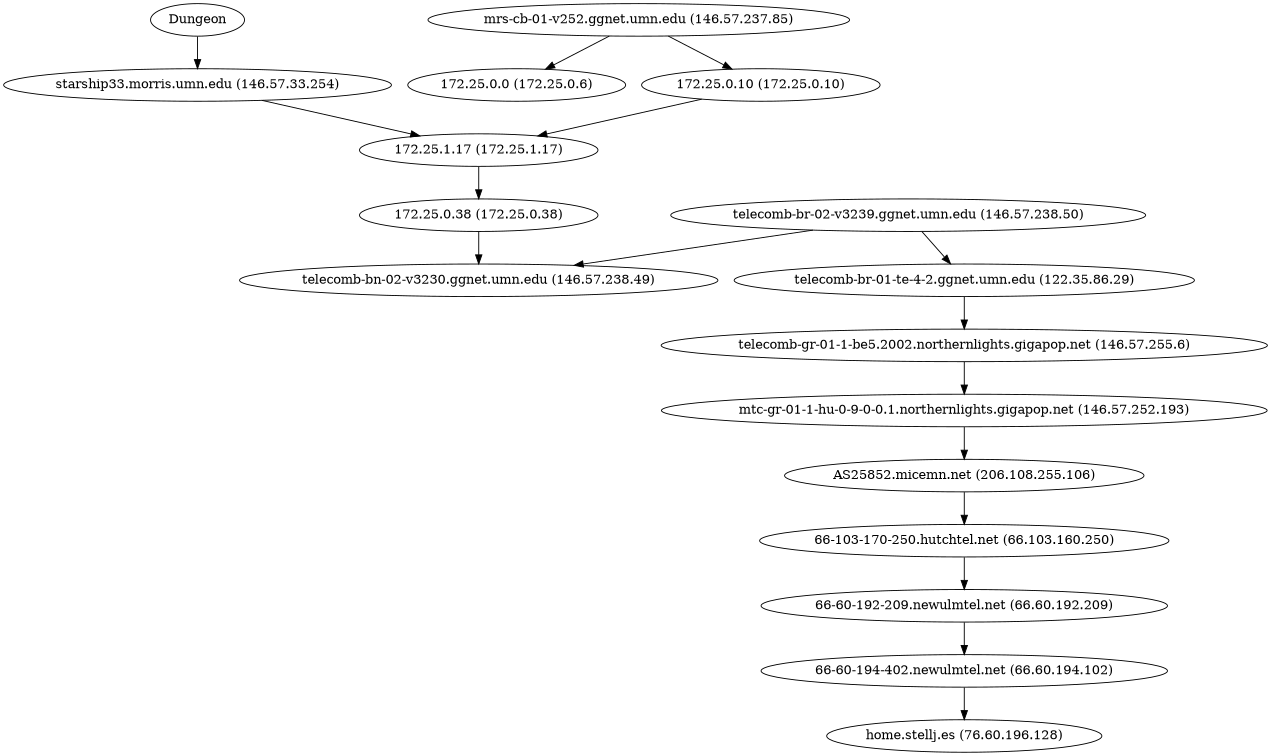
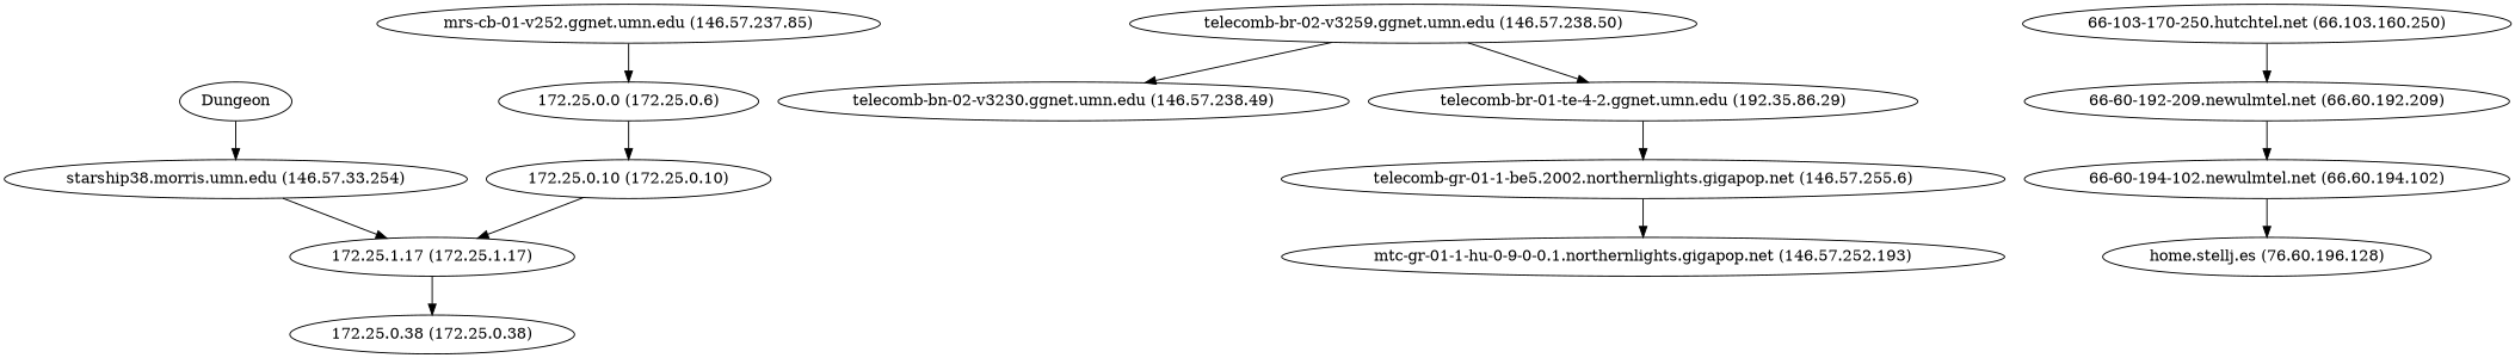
  digraph {
    Dungeon
-   "starship33.morris.umn.edu (146.57.33.254)"
+   "starship33.morris.umn.edu (146.57.33.254)" [label="starship38.morris.umn.edu (146.57.33.254)"]
    "172.25.1.17 (172.25.1.17)"
    n4 [label="172.25.0.0 (172.25.0.6)"]
    "mrs-cb-01-v252.ggnet.umn.edu (146.57.237.85)"
    "172.25.0.10 (172.25.0.10)"
    "172.25.0.38 (172.25.0.38)"
    "telecomb-bn-02-v3230.ggnet.umn.edu (146.57.238.49)"
-   "telecomb-br-02-v3239.ggnet.umn.edu (146.57.238.50)"
-   "telecomb-br-01-te-4-2.ggnet.umn.edu (192.35.86.29)" [label="telecomb-br-01-te-4-2.ggnet.umn.edu (122.35.86.29)"]
+   "telecomb-br-02-v3239.ggnet.umn.edu (146.57.238.50)" [label="telecomb-br-02-v3259.ggnet.umn.edu (146.57.238.50)"]
+   "telecomb-br-01-te-4-2.ggnet.umn.edu (192.35.86.29)"
    "telecomb-gr-01-1-be5.2002.northernlights.gigapop.net (146.57.255.6)"
    "mtc-gr-01-1-hu-0-9-0-0.1.northernlights.gigapop.net (146.57.252.193)"
-   "AS25852.micemn.net (206.108.255.106)"
    n14 [label="66-103-170-250.hutchtel.net (66.103.160.250)"]
    "66-60-192-209.newulmtel.net (66.60.192.209)"
-   "66-60-194-102.newulmtel.net (66.60.194.102)" [label="66-60-194-402.newulmtel.net (66.60.194.102)"]
+   "66-60-194-102.newulmtel.net (66.60.194.102)"
    n17 [label="home.stellj.es (76.60.196.128)"]
    Dungeon -> "starship33.morris.umn.edu (146.57.33.254)"
    "starship33.morris.umn.edu (146.57.33.254)" -> "172.25.1.17 (172.25.1.17)"
    "172.25.1.17 (172.25.1.17)" -> "172.25.0.38 (172.25.0.38)"
-   "mrs-cb-01-v252.ggnet.umn.edu (146.57.237.85)" -> "172.25.0.10 (172.25.0.10)"
+   n4 -> "172.25.0.10 (172.25.0.10)"
    "mrs-cb-01-v252.ggnet.umn.edu (146.57.237.85)" -> n4
    "172.25.0.10 (172.25.0.10)" -> "172.25.1.17 (172.25.1.17)"
-   "172.25.0.38 (172.25.0.38)" -> "telecomb-bn-02-v3230.ggnet.umn.edu (146.57.238.49)"
    "telecomb-br-02-v3239.ggnet.umn.edu (146.57.238.50)" -> "telecomb-bn-02-v3230.ggnet.umn.edu (146.57.238.49)"
    "telecomb-br-02-v3239.ggnet.umn.edu (146.57.238.50)" -> "telecomb-br-01-te-4-2.ggnet.umn.edu (192.35.86.29)"
    "telecomb-br-01-te-4-2.ggnet.umn.edu (192.35.86.29)" -> "telecomb-gr-01-1-be5.2002.northernlights.gigapop.net (146.57.255.6)"
    "telecomb-gr-01-1-be5.2002.northernlights.gigapop.net (146.57.255.6)" -> "mtc-gr-01-1-hu-0-9-0-0.1.northernlights.gigapop.net (146.57.252.193)"
-   "mtc-gr-01-1-hu-0-9-0-0.1.northernlights.gigapop.net (146.57.252.193)" -> "AS25852.micemn.net (206.108.255.106)"
-   "AS25852.micemn.net (206.108.255.106)" -> n14
    n14 -> "66-60-192-209.newulmtel.net (66.60.192.209)"
    "66-60-192-209.newulmtel.net (66.60.192.209)" -> "66-60-194-102.newulmtel.net (66.60.194.102)"
    "66-60-194-102.newulmtel.net (66.60.194.102)" -> n17
  }
